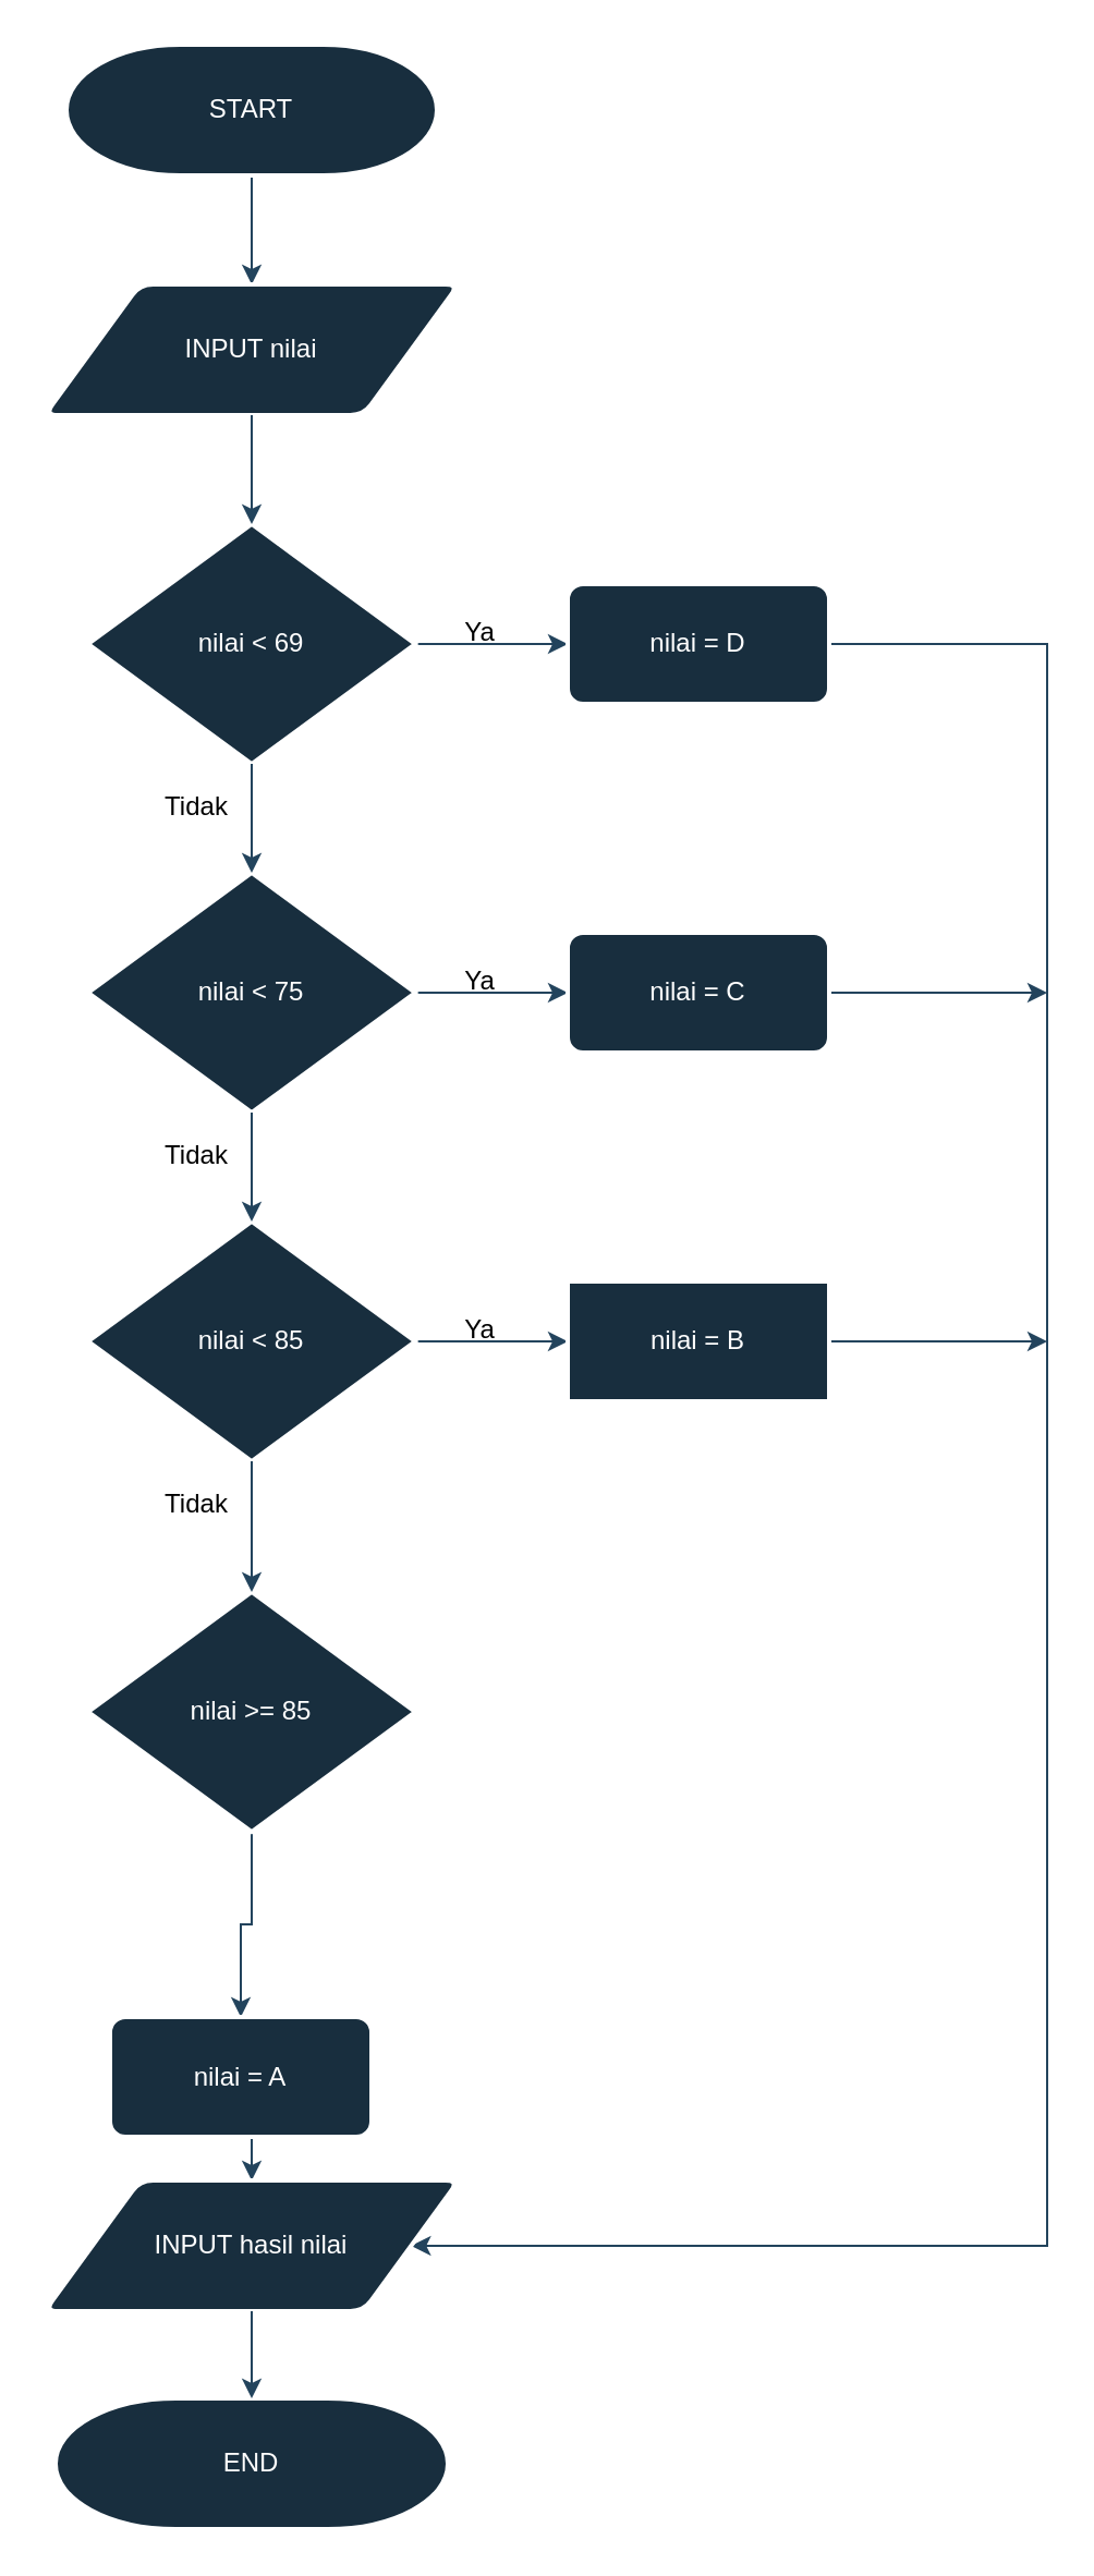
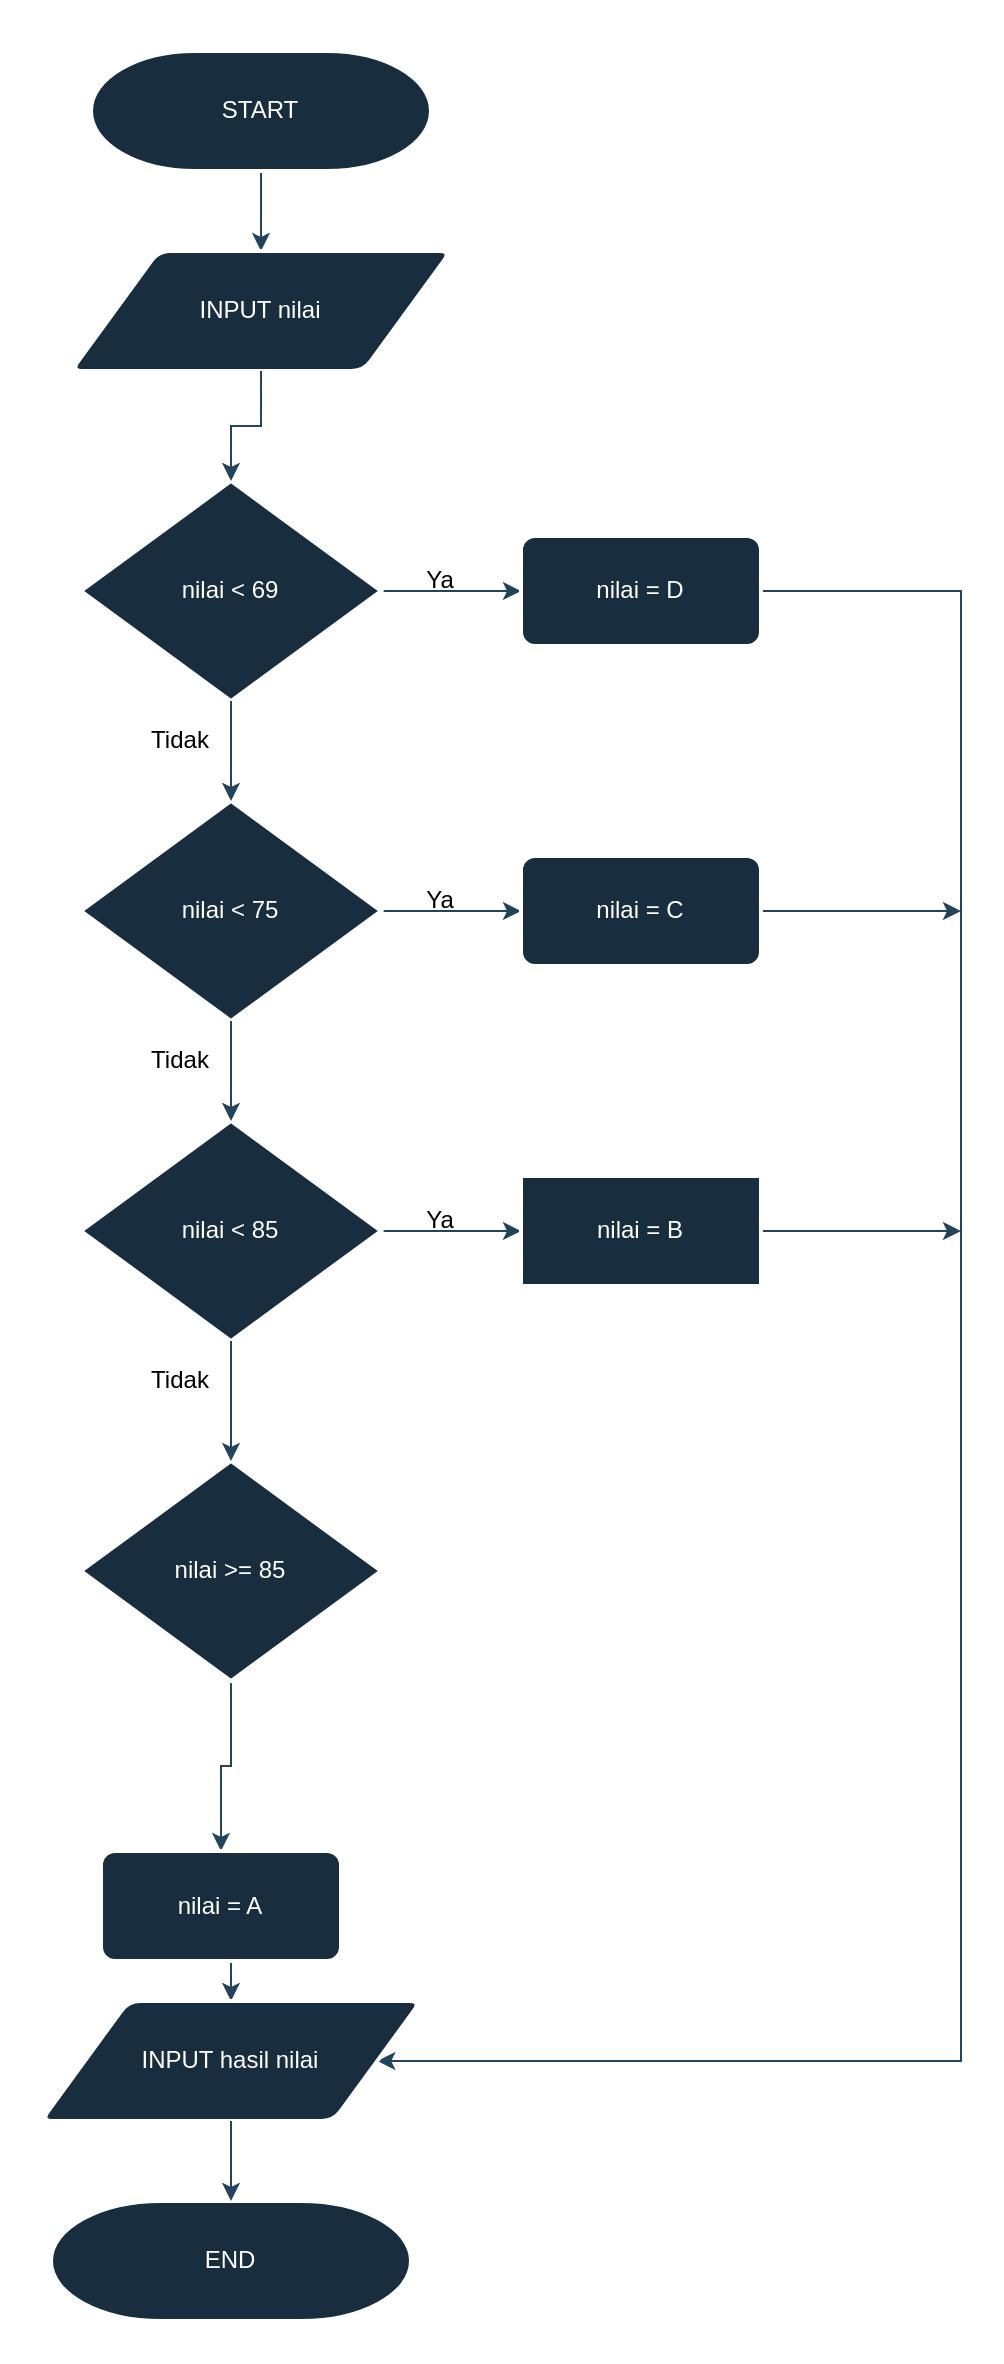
  <mxCell id="0" />
  <mxCell id="1" parent="0" />
  <mxCell id="2" style="rounded=0;orthogonalLoop=1;jettySize=auto;html=1;exitX=0.5;exitY=1;exitDx=0;exitDy=0;exitPerimeter=0;entryX=0.5;entryY=0;entryDx=0;entryDy=0;strokeColor=#23445D;" edge="1" parent="1" source="3" target="4"><mxGeometry relative="1" as="geometry" /></mxCell>
- <mxCell id="3" value="START" style="strokeWidth=2;html=1;shape=mxgraph.flowchart.terminator;whiteSpace=wrap;labelBackgroundColor=none;fillColor=#182E3E;strokeColor=#FFFFFF;fontColor=#FFFFFF;" vertex="1" parent="1"><mxGeometry x="30" y="20" width="170" height="60" as="geometry" /></mxCell>
- <mxCell id="4" value="INPUT nilai" style="shape=parallelogram;html=1;strokeWidth=2;perimeter=parallelogramPerimeter;whiteSpace=wrap;rounded=1;arcSize=12;size=0.23;labelBackgroundColor=none;fillColor=#182E3E;strokeColor=#FFFFFF;fontColor=#FFFFFF;" vertex="1" parent="1"><mxGeometry x="20" y="130" width="190" height="60" as="geometry" /></mxCell>
+ <mxCell id="3" value="START" style="strokeWidth=2;html=1;shape=mxgraph.flowchart.terminator;whiteSpace=wrap;labelBackgroundColor=none;fillColor=#182E3E;strokeColor=#FFFFFF;fontColor=#FFFFFF;" vertex="1" parent="1"><mxGeometry x="45" y="25" width="170" height="60" as="geometry" /></mxCell>
+ <mxCell id="4" value="INPUT nilai" style="shape=parallelogram;html=1;strokeWidth=2;perimeter=parallelogramPerimeter;whiteSpace=wrap;rounded=1;arcSize=12;size=0.23;labelBackgroundColor=none;fillColor=#182E3E;strokeColor=#FFFFFF;fontColor=#FFFFFF;" vertex="1" parent="1"><mxGeometry x="35" y="125" width="190" height="60" as="geometry" /></mxCell>
  <mxCell id="5" style="edgeStyle=orthogonalEdgeStyle;rounded=0;orthogonalLoop=1;jettySize=auto;html=1;exitX=1;exitY=0.5;exitDx=0;exitDy=0;exitPerimeter=0;entryX=0;entryY=0.5;entryDx=0;entryDy=0;strokeColor=#23445D;" edge="1" parent="1" source="6" target="8"><mxGeometry relative="1" as="geometry" /></mxCell>
  <mxCell id="6" value="nilai &amp;lt; 69" style="strokeWidth=2;html=1;shape=mxgraph.flowchart.decision;whiteSpace=wrap;labelBackgroundColor=none;fillColor=#182E3E;strokeColor=#FFFFFF;fontColor=#FFFFFF;" vertex="1" parent="1"><mxGeometry x="40" y="240" width="150" height="110" as="geometry" /></mxCell>
  <mxCell id="7" style="edgeStyle=elbowEdgeStyle;rounded=0;orthogonalLoop=1;jettySize=auto;html=1;exitX=1;exitY=0.5;exitDx=0;exitDy=0;strokeColor=#23445D;" edge="1" parent="1" source="8" target="21"><mxGeometry relative="1" as="geometry"><Array as="points"><mxPoint x="480" y="670" /></Array></mxGeometry></mxCell>
  <mxCell id="8" value="nilai = D" style="rounded=1;whiteSpace=wrap;html=1;absoluteArcSize=1;arcSize=14;strokeWidth=2;labelBackgroundColor=none;fillColor=#182E3E;strokeColor=#FFFFFF;fontColor=#FFFFFF;" vertex="1" parent="1"><mxGeometry x="260" y="267.5" width="120" height="55" as="geometry" /></mxCell>
  <mxCell id="9" style="edgeStyle=elbowEdgeStyle;rounded=0;orthogonalLoop=1;jettySize=auto;html=1;exitX=1;exitY=0.5;exitDx=0;exitDy=0;exitPerimeter=0;entryX=0;entryY=0.5;entryDx=0;entryDy=0;strokeColor=#23445D;" edge="1" parent="1" source="10" target="16"><mxGeometry relative="1" as="geometry" /></mxCell>
  <mxCell id="10" value="nilai &amp;lt; 75" style="strokeWidth=2;html=1;shape=mxgraph.flowchart.decision;whiteSpace=wrap;labelBackgroundColor=none;fillColor=#182E3E;strokeColor=#FFFFFF;fontColor=#FFFFFF;" vertex="1" parent="1"><mxGeometry x="40" y="400" width="150" height="110" as="geometry" /></mxCell>
  <mxCell id="11" style="edgeStyle=elbowEdgeStyle;rounded=0;orthogonalLoop=1;jettySize=auto;html=1;exitX=1;exitY=0.5;exitDx=0;exitDy=0;exitPerimeter=0;entryX=0;entryY=0.5;entryDx=0;entryDy=0;strokeColor=#23445D;" edge="1" parent="1" source="12" target="18"><mxGeometry relative="1" as="geometry" /></mxCell>
  <mxCell id="12" value="nilai &amp;lt; 85" style="strokeWidth=2;html=1;shape=mxgraph.flowchart.decision;whiteSpace=wrap;labelBackgroundColor=none;fillColor=#182E3E;strokeColor=#FFFFFF;fontColor=#FFFFFF;" vertex="1" parent="1"><mxGeometry x="40" y="560" width="150" height="110" as="geometry" /></mxCell>
  <mxCell id="13" style="edgeStyle=orthogonalEdgeStyle;rounded=0;orthogonalLoop=1;jettySize=auto;html=1;exitX=0.5;exitY=1;exitDx=0;exitDy=0;exitPerimeter=0;entryX=0.5;entryY=0;entryDx=0;entryDy=0;strokeColor=#23445D;" edge="1" parent="1" source="14" target="20"><mxGeometry relative="1" as="geometry" /></mxCell>
  <mxCell id="14" value="nilai &amp;gt;= 85" style="strokeWidth=2;html=1;shape=mxgraph.flowchart.decision;whiteSpace=wrap;labelBackgroundColor=none;fillColor=#182E3E;strokeColor=#FFFFFF;fontColor=#FFFFFF;" vertex="1" parent="1"><mxGeometry x="40" y="730" width="150" height="110" as="geometry" /></mxCell>
  <mxCell id="15" style="edgeStyle=elbowEdgeStyle;rounded=0;orthogonalLoop=1;jettySize=auto;html=1;exitX=1;exitY=0.5;exitDx=0;exitDy=0;strokeColor=#23445D;" edge="1" parent="1" source="16"><mxGeometry relative="1" as="geometry"><mxPoint x="480" y="455" as="targetPoint" /></mxGeometry></mxCell>
  <mxCell id="16" value="nilai = C" style="rounded=1;whiteSpace=wrap;html=1;absoluteArcSize=1;arcSize=14;strokeWidth=2;labelBackgroundColor=none;fillColor=#182E3E;strokeColor=#FFFFFF;fontColor=#FFFFFF;" vertex="1" parent="1"><mxGeometry x="260" y="427.5" width="120" height="55" as="geometry" /></mxCell>
  <mxCell id="17" style="edgeStyle=elbowEdgeStyle;rounded=0;orthogonalLoop=1;jettySize=auto;html=1;exitX=1;exitY=0.5;exitDx=0;exitDy=0;strokeColor=#23445D;" edge="1" parent="1" source="18"><mxGeometry relative="1" as="geometry"><mxPoint x="480" y="615" as="targetPoint" /></mxGeometry></mxCell>
  <mxCell id="18" value="nilai = B" style="whiteSpace=wrap;html=1;absoluteArcSize=1;arcSize=14;strokeWidth=2;labelBackgroundColor=none;fillColor=#182E3E;strokeColor=#FFFFFF;fontColor=#FFFFFF;rounded=0;" vertex="1" parent="1"><mxGeometry x="260" y="587.5" width="120" height="55" as="geometry" /></mxCell>
  <mxCell id="19" style="edgeStyle=orthogonalEdgeStyle;rounded=0;orthogonalLoop=1;jettySize=auto;html=1;exitX=0.5;exitY=1;exitDx=0;exitDy=0;entryX=0.5;entryY=0;entryDx=0;entryDy=0;strokeColor=#23445D;" edge="1" parent="1" source="20" target="21"><mxGeometry relative="1" as="geometry" /></mxCell>
  <mxCell id="20" value="nilai = A" style="rounded=1;whiteSpace=wrap;html=1;absoluteArcSize=1;arcSize=14;strokeWidth=2;labelBackgroundColor=none;fillColor=#182E3E;strokeColor=#FFFFFF;fontColor=#FFFFFF;" vertex="1" parent="1"><mxGeometry x="50" y="925" width="120" height="55" as="geometry" /></mxCell>
  <mxCell id="21" value="INPUT hasil nilai" style="shape=parallelogram;html=1;strokeWidth=2;perimeter=parallelogramPerimeter;whiteSpace=wrap;rounded=1;arcSize=12;size=0.23;labelBackgroundColor=none;fillColor=#182E3E;strokeColor=#FFFFFF;fontColor=#FFFFFF;" vertex="1" parent="1"><mxGeometry x="20" y="1000" width="190" height="60" as="geometry" /></mxCell>
  <mxCell id="22" value="END" style="strokeWidth=2;html=1;shape=mxgraph.flowchart.terminator;whiteSpace=wrap;labelBackgroundColor=none;fillColor=#182E3E;strokeColor=#FFFFFF;fontColor=#FFFFFF;" vertex="1" parent="1"><mxGeometry x="25" y="1100" width="180" height="60" as="geometry" /></mxCell>
  <mxCell id="23" style="edgeStyle=orthogonalEdgeStyle;rounded=0;orthogonalLoop=1;jettySize=auto;html=1;exitX=0.5;exitY=1;exitDx=0;exitDy=0;entryX=0.5;entryY=0;entryDx=0;entryDy=0;entryPerimeter=0;strokeColor=#23445D;" edge="1" parent="1" source="4" target="6"><mxGeometry relative="1" as="geometry" /></mxCell>
  <mxCell id="24" style="edgeStyle=orthogonalEdgeStyle;rounded=0;orthogonalLoop=1;jettySize=auto;html=1;exitX=0.5;exitY=1;exitDx=0;exitDy=0;exitPerimeter=0;entryX=0.5;entryY=0;entryDx=0;entryDy=0;entryPerimeter=0;strokeColor=#23445D;" edge="1" parent="1" source="6" target="10"><mxGeometry relative="1" as="geometry" /></mxCell>
  <mxCell id="25" style="edgeStyle=orthogonalEdgeStyle;rounded=0;orthogonalLoop=1;jettySize=auto;html=1;exitX=0.5;exitY=1;exitDx=0;exitDy=0;exitPerimeter=0;entryX=0.5;entryY=0;entryDx=0;entryDy=0;entryPerimeter=0;strokeColor=#23445D;" edge="1" parent="1" source="10" target="12"><mxGeometry relative="1" as="geometry" /></mxCell>
  <mxCell id="26" style="edgeStyle=orthogonalEdgeStyle;rounded=0;orthogonalLoop=1;jettySize=auto;html=1;exitX=0.5;exitY=1;exitDx=0;exitDy=0;exitPerimeter=0;entryX=0.5;entryY=0;entryDx=0;entryDy=0;entryPerimeter=0;strokeColor=#23445D;" edge="1" parent="1" source="12" target="14"><mxGeometry relative="1" as="geometry" /></mxCell>
  <mxCell id="27" style="edgeStyle=orthogonalEdgeStyle;rounded=0;orthogonalLoop=1;jettySize=auto;html=1;exitX=0.5;exitY=1;exitDx=0;exitDy=0;entryX=0.5;entryY=0;entryDx=0;entryDy=0;entryPerimeter=0;strokeColor=#23445D;" edge="1" parent="1" source="21" target="22"><mxGeometry relative="1" as="geometry" /></mxCell>
  <mxCell id="28" value="Ya" style="text;strokeColor=none;align=center;fillColor=none;html=1;verticalAlign=middle;whiteSpace=wrap;rounded=0;fontColor=#000000;" vertex="1" parent="1"><mxGeometry x="190" y="280" width="60" height="20" as="geometry" /></mxCell>
  <mxCell id="29" value="Ya" style="text;strokeColor=none;align=center;fillColor=none;html=1;verticalAlign=middle;whiteSpace=wrap;rounded=0;fontColor=#000000;" vertex="1" parent="1"><mxGeometry x="190" y="440" width="60" height="20" as="geometry" /></mxCell>
  <mxCell id="30" value="Ya" style="text;strokeColor=none;align=center;fillColor=none;html=1;verticalAlign=middle;whiteSpace=wrap;rounded=0;fontColor=#000000;" vertex="1" parent="1"><mxGeometry x="190" y="600" width="60" height="20" as="geometry" /></mxCell>
  <mxCell id="31" value="Tidak" style="text;strokeColor=none;align=center;fillColor=none;html=1;verticalAlign=middle;whiteSpace=wrap;rounded=0;fontColor=#000000;" vertex="1" parent="1"><mxGeometry x="70" y="360" width="40" height="20" as="geometry" /></mxCell>
  <mxCell id="32" value="Tidak" style="text;strokeColor=none;align=center;fillColor=none;html=1;verticalAlign=middle;whiteSpace=wrap;rounded=0;fontColor=#000000;" vertex="1" parent="1"><mxGeometry x="70" y="520" width="40" height="20" as="geometry" /></mxCell>
  <mxCell id="33" value="Tidak" style="text;strokeColor=none;align=center;fillColor=none;html=1;verticalAlign=middle;whiteSpace=wrap;rounded=0;fontColor=#000000;" vertex="1" parent="1"><mxGeometry x="70" y="680" width="40" height="20" as="geometry" /></mxCell>
